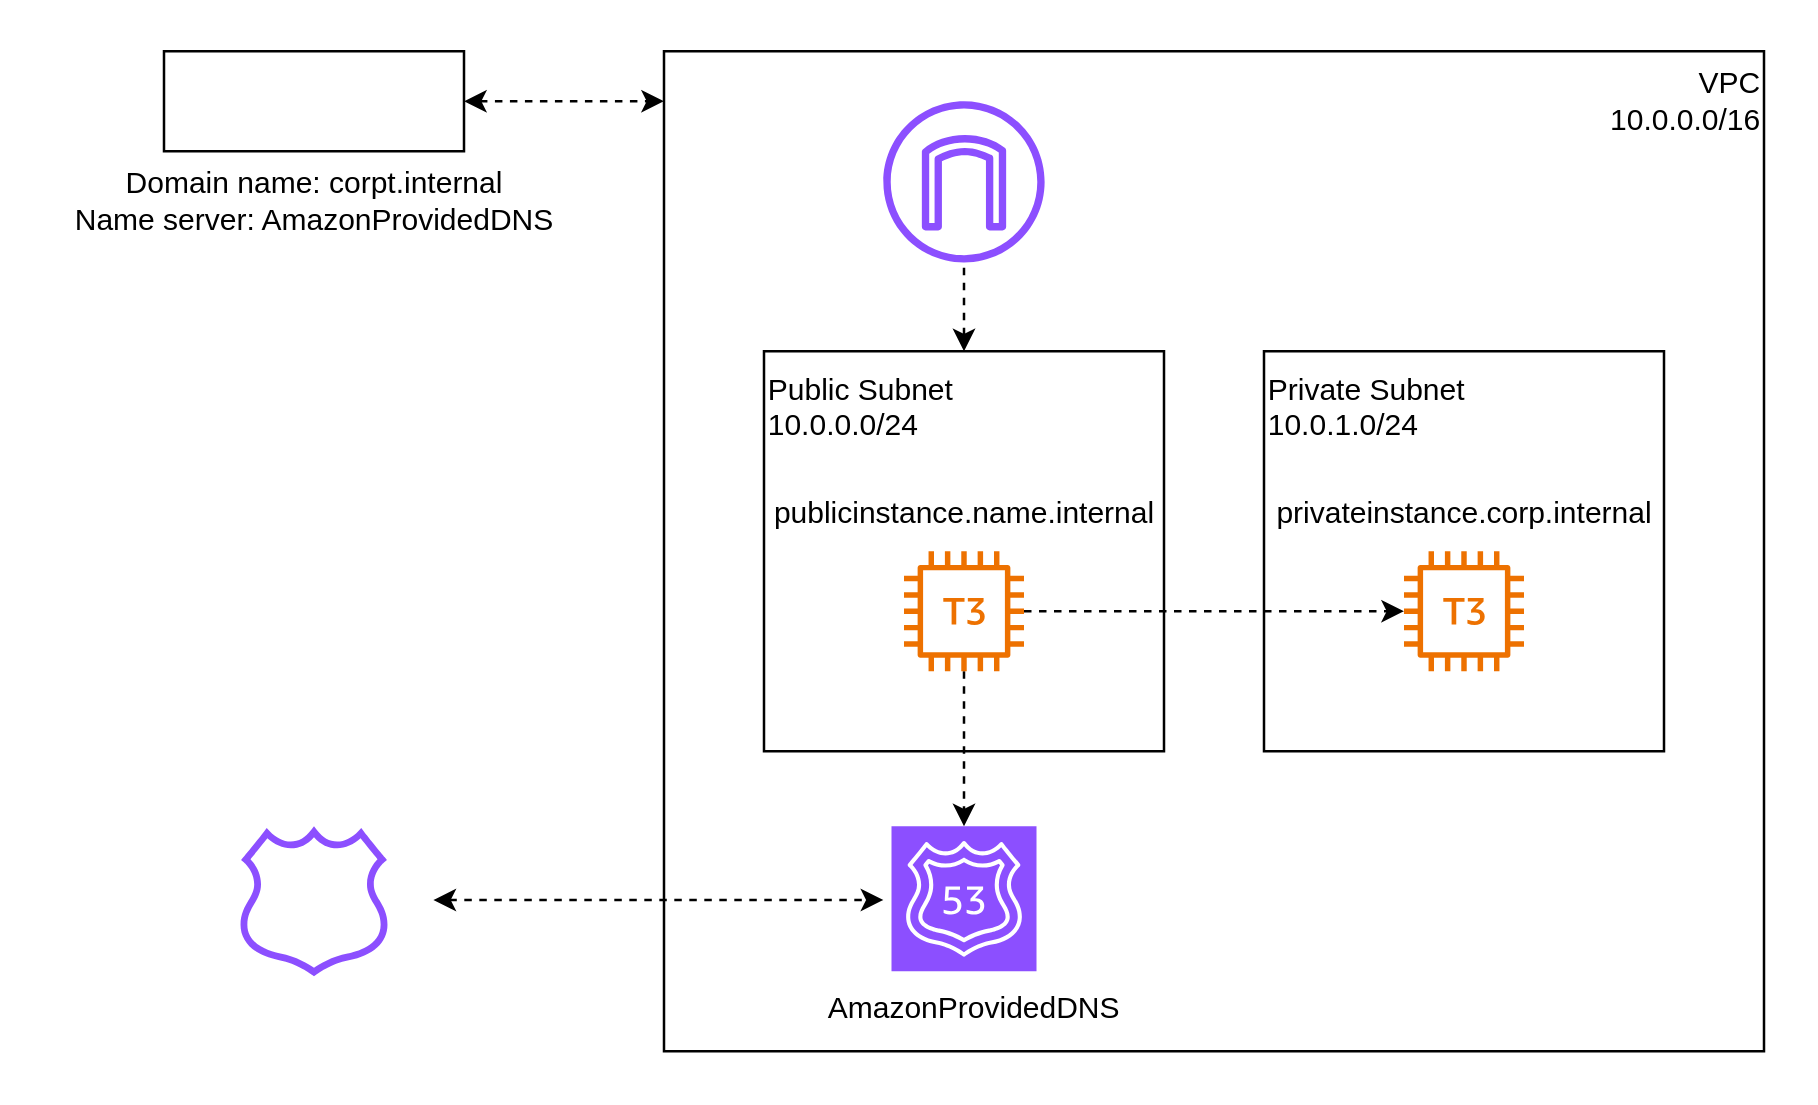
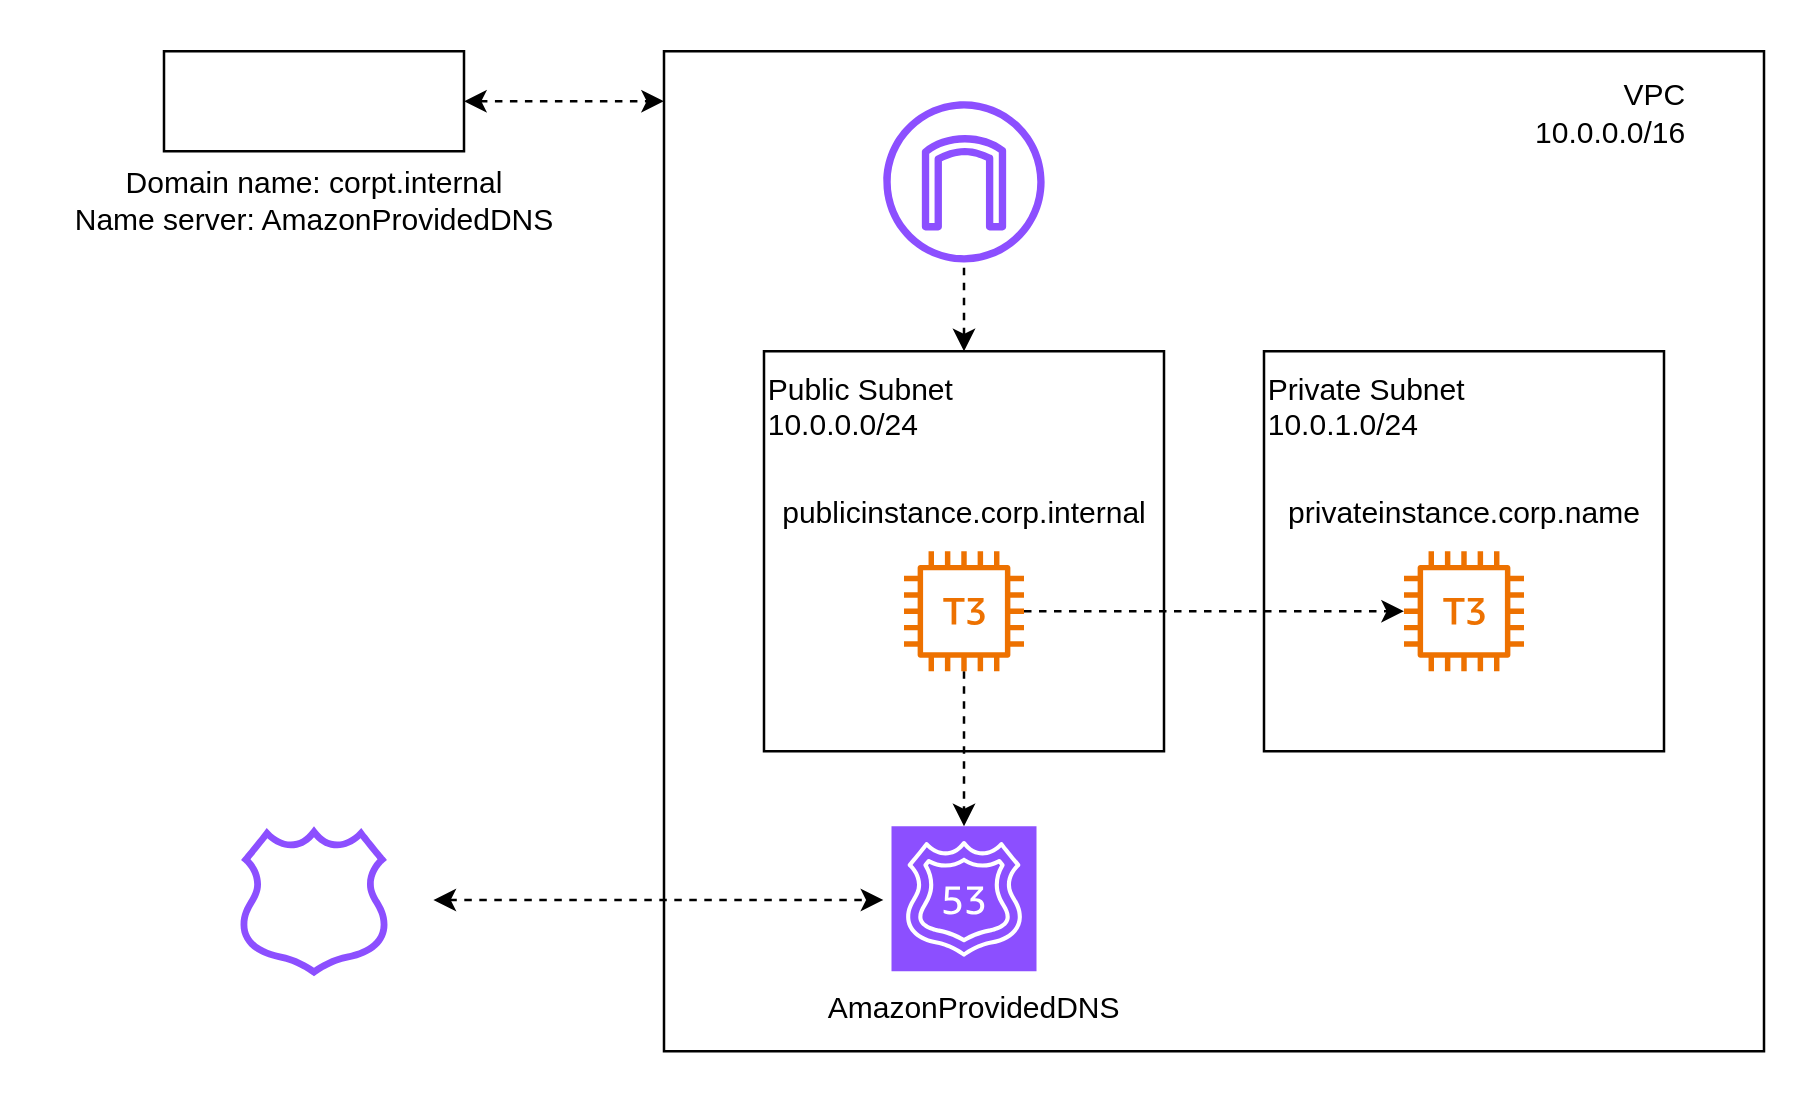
  <mxCell id="0" />
  <mxCell id="1" parent="0" />
  <mxCell id="2" value="" style="whiteSpace=wrap;html=1;fillColor=none;" vertex="1" parent="1"><mxGeometry x="265" y="20" width="440" height="400" as="geometry" /></mxCell>
- <mxCell id="3" value="VPC&lt;div&gt;10.0.0.0/16&lt;/div&gt;" style="text;html=1;align=right;verticalAlign=middle;resizable=0;points=[];autosize=1;strokeColor=none;fillColor=none;" vertex="1" parent="1"><mxGeometry x="625" y="20" width="80" height="40" as="geometry" /></mxCell>
+ <mxCell id="3" value="VPC&lt;div&gt;10.0.0.0/16&lt;/div&gt;" style="text;html=1;align=right;verticalAlign=middle;resizable=0;points=[];autosize=1;strokeColor=none;fillColor=none;" vertex="1" parent="1"><mxGeometry x="595" y="25" width="80" height="40" as="geometry" /></mxCell>
  <mxCell id="4" value="" style="whiteSpace=wrap;html=1;fillColor=none;" vertex="1" parent="1"><mxGeometry x="305" y="140" width="160" height="160" as="geometry" /></mxCell>
  <mxCell id="5" value="" style="whiteSpace=wrap;html=1;fillColor=none;" vertex="1" parent="1"><mxGeometry x="505" y="140" width="160" height="160" as="geometry" /></mxCell>
  <mxCell id="6" value="Public Subnet&lt;div&gt;10.0.0.0/24&lt;/div&gt;&lt;div&gt;&lt;div&gt;&lt;span style=&quot;color: rgba(0, 0, 0, 0); font-family: monospace; font-size: 0px;&quot;&gt;%3CmxGraphModel%3E%3Croot%3E%3CmxCell%20id%3D%220%22%2F%3E%3CmxCell%20id%3D%221%22%20parent%3D%220%22%2F%3E%3CmxCell%20id%3D%222%22%20value%3D%22VPC%26lt%3Bdiv%26gt%3B10.0.0.0%2F16%26lt%3B%2Fdiv%26gt%3B%22%20style%3D%22text%3Bhtml%3D1%3Balign%3Dleft%3BverticalAlign%3Dmiddle%3Bresizable%3D0%3Bpoints%3D%5B%5D%3Bautosize%3D1%3BstrokeColor%3Dnone%3BfillColor%3Dnone%3B%22%20vertex%3D%221%22%20parent%3D%221%22%3E%3CmxGeometry%20x%3D%22280%22%20y%3D%22200%22%20width%3D%2280%22%20height%3D%2240%22%20as%3D%22geometry%22%2F%3E%3C%2FmxCell%3E%3C%2Froot%3E%3C%2FmxGraphModel%3&lt;/span&gt;&lt;span style=&quot;background-color: transparent; font-size: 0px;&quot;&gt;&lt;font face=&quot;monospace&quot; color=&quot;rgba(0, 0, 0, 0)&quot;&gt;10.0.0.0/16&lt;/font&gt;&lt;/span&gt;&lt;span style=&quot;background-color: transparent; color: light-dark(rgb(0, 0, 0), rgb(255, 255, 255)); font-size: 0px;&quot;&gt;&lt;font face=&quot;monospace&quot; color=&quot;rgba(0, 0, 0, 0)&quot;&gt;10.0.0.0/16&lt;/font&gt;&lt;/span&gt;&lt;span style=&quot;background-color: transparent; color: rgba(0, 0, 0, 0); font-family: monospace; font-size: 0px;&quot;&gt;10.0.0.0/&lt;/span&gt;&lt;/div&gt;&lt;/div&gt;" style="text;html=1;align=left;verticalAlign=middle;resizable=0;points=[];autosize=1;strokeColor=none;fillColor=none;" vertex="1" parent="1"><mxGeometry x="305" y="140" width="100" height="60" as="geometry" /></mxCell>
  <mxCell id="7" value="Private Subnet&lt;div&gt;10.0.1.0/24&lt;/div&gt;&lt;div&gt;&lt;div&gt;&lt;span style=&quot;color: rgba(0, 0, 0, 0); font-family: monospace; font-size: 0px;&quot;&gt;%3CmxGraphModel%3E%3Croot%3E%3CmxCell%20id%3D%220%22%2F%3E%3CmxCell%20id%3D%221%22%20parent%3D%220%22%2F%3E%3CmxCell%20id%3D%222%22%20value%3D%22VPC%26lt%3Bdiv%26gt%3B10.0.0.0%2F16%26lt%3B%2Fdiv%26gt%3B%22%20style%3D%22text%3Bhtml%3D1%3Balign%3Dleft%3BverticalAlign%3Dmiddle%3Bresizable%3D0%3Bpoints%3D%5B%5D%3Bautosize%3D1%3BstrokeColor%3Dnone%3BfillColor%3Dnone%3B%22%20vertex%3D%221%22%20parent%3D%221%22%3E%3CmxGeometry%20x%3D%22280%22%20y%3D%22200%22%20width%3D%2280%22%20height%3D%2240%22%20as%3D%22geometry%22%2F%3E%3C%2FmxCell%3E%3C%2Froot%3E%3C%2FmxGraphModel%3&lt;/span&gt;&lt;span style=&quot;background-color: transparent; font-size: 0px;&quot;&gt;&lt;font face=&quot;monospace&quot; color=&quot;rgba(0, 0, 0, 0)&quot;&gt;10.0.0.0/16&lt;/font&gt;&lt;/span&gt;&lt;span style=&quot;background-color: transparent; color: light-dark(rgb(0, 0, 0), rgb(255, 255, 255)); font-size: 0px;&quot;&gt;&lt;font face=&quot;monospace&quot; color=&quot;rgba(0, 0, 0, 0)&quot;&gt;10.0.0.0/16&lt;/font&gt;&lt;/span&gt;&lt;span style=&quot;background-color: transparent; color: rgba(0, 0, 0, 0); font-family: monospace; font-size: 0px;&quot;&gt;10.0.0.0/&lt;/span&gt;&lt;/div&gt;&lt;/div&gt;" style="text;html=1;align=left;verticalAlign=middle;resizable=0;points=[];autosize=1;strokeColor=none;fillColor=none;" vertex="1" parent="1"><mxGeometry x="505" y="140" width="100" height="60" as="geometry" /></mxCell>
  <mxCell id="8" value="" style="sketch=0;outlineConnect=0;fontColor=#232F3E;gradientColor=none;fillColor=#ED7100;strokeColor=none;dashed=0;verticalLabelPosition=bottom;verticalAlign=top;align=center;html=1;fontSize=12;fontStyle=0;aspect=fixed;pointerEvents=1;shape=mxgraph.aws4.t3_instance;" vertex="1" parent="1"><mxGeometry x="561" y="220" width="48" height="48" as="geometry" /></mxCell>
  <mxCell id="9" style="edgeStyle=orthogonalEdgeStyle;rounded=0;orthogonalLoop=1;jettySize=auto;html=1;dashed=1;" edge="1" parent="1" source="11" target="8"><mxGeometry relative="1" as="geometry" /></mxCell>
  <mxCell id="10" style="edgeStyle=orthogonalEdgeStyle;rounded=0;orthogonalLoop=1;jettySize=auto;html=1;dashed=1;" edge="1" parent="1" source="11" target="16"><mxGeometry relative="1" as="geometry" /></mxCell>
  <mxCell id="11" value="" style="sketch=0;outlineConnect=0;fontColor=#232F3E;gradientColor=none;fillColor=#ED7100;strokeColor=none;dashed=0;verticalLabelPosition=bottom;verticalAlign=top;align=center;html=1;fontSize=12;fontStyle=0;aspect=fixed;pointerEvents=1;shape=mxgraph.aws4.t3_instance;" vertex="1" parent="1"><mxGeometry x="361" y="220" width="48" height="48" as="geometry" /></mxCell>
- <mxCell id="12" value="publicinstance.name.internal" style="text;html=1;align=center;verticalAlign=middle;resizable=0;points=[];autosize=1;strokeColor=none;fillColor=none;" vertex="1" parent="1"><mxGeometry x="300" y="190" width="170" height="30" as="geometry" /></mxCell>
- <mxCell id="13" value="privateinstance.corp.internal" style="text;html=1;align=center;verticalAlign=middle;resizable=0;points=[];autosize=1;strokeColor=none;fillColor=none;" vertex="1" parent="1"><mxGeometry x="500" y="190" width="170" height="30" as="geometry" /></mxCell>
+ <mxCell id="12" value="publicinstance.corp.internal" style="text;html=1;align=center;verticalAlign=middle;resizable=0;points=[];autosize=1;strokeColor=none;fillColor=none;" vertex="1" parent="1"><mxGeometry x="300" y="190" width="170" height="30" as="geometry" /></mxCell>
+ <mxCell id="13" value="privateinstance.corp.name" style="text;html=1;align=center;verticalAlign=middle;resizable=0;points=[];autosize=1;strokeColor=none;fillColor=none;" vertex="1" parent="1"><mxGeometry x="500" y="190" width="170" height="30" as="geometry" /></mxCell>
  <mxCell id="14" value="" style="sketch=0;outlineConnect=0;fontColor=#232F3E;gradientColor=none;fillColor=#8C4FFF;strokeColor=none;dashed=0;verticalLabelPosition=bottom;verticalAlign=top;align=center;html=1;fontSize=12;fontStyle=0;aspect=fixed;pointerEvents=1;shape=mxgraph.aws4.internet_gateway;" vertex="1" parent="1"><mxGeometry x="352.75" y="40" width="64.5" height="64.5" as="geometry" /></mxCell>
  <mxCell id="15" value="" style="edgeStyle=none;orthogonalLoop=1;jettySize=auto;html=1;rounded=0;dashed=1;startArrow=classic;startFill=1;endArrow=none;endFill=0;" edge="1" parent="1" source="4" target="14"><mxGeometry width="100" relative="1" as="geometry"><mxPoint x="85" y="50" as="sourcePoint" /><mxPoint x="185" y="50" as="targetPoint" /><Array as="points" /></mxGeometry></mxCell>
  <mxCell id="16" value="" style="sketch=0;points=[[0,0,0],[0.25,0,0],[0.5,0,0],[0.75,0,0],[1,0,0],[0,1,0],[0.25,1,0],[0.5,1,0],[0.75,1,0],[1,1,0],[0,0.25,0],[0,0.5,0],[0,0.75,0],[1,0.25,0],[1,0.5,0],[1,0.75,0]];outlineConnect=0;fontColor=#232F3E;fillColor=#8C4FFF;strokeColor=#ffffff;dashed=1;verticalLabelPosition=bottom;verticalAlign=top;align=center;html=1;fontSize=12;fontStyle=0;aspect=fixed;shape=mxgraph.aws4.resourceIcon;resIcon=mxgraph.aws4.route_53;" vertex="1" parent="1"><mxGeometry x="356" y="330" width="58" height="58" as="geometry" /></mxCell>
  <mxCell id="17" value="AmazonProvidedDNS" style="text;html=1;align=left;verticalAlign=middle;resizable=0;points=[];autosize=1;strokeColor=none;fillColor=none;" vertex="1" parent="1"><mxGeometry x="329" y="388" width="140" height="30" as="geometry" /></mxCell>
  <mxCell id="18" value="" style="whiteSpace=wrap;html=1;fillColor=none;" vertex="1" parent="1"><mxGeometry x="65" y="20" width="120" height="40" as="geometry" /></mxCell>
  <mxCell id="19" style="edgeStyle=orthogonalEdgeStyle;rounded=0;orthogonalLoop=1;jettySize=auto;html=1;entryX=0;entryY=0.05;entryDx=0;entryDy=0;entryPerimeter=0;startArrow=classic;startFill=1;dashed=1;" edge="1" parent="1" source="18" target="2"><mxGeometry relative="1" as="geometry" /></mxCell>
  <mxCell id="20" value="" style="sketch=0;outlineConnect=0;fontColor=#232F3E;gradientColor=none;fillColor=#8C4FFF;strokeColor=none;dashed=0;verticalLabelPosition=bottom;verticalAlign=top;align=center;html=1;fontSize=12;fontStyle=0;aspect=fixed;pointerEvents=1;shape=mxgraph.aws4.hosted_zone;" vertex="1" parent="1"><mxGeometry x="94.61" y="330" width="60.78" height="60" as="geometry" /></mxCell>
  <mxCell id="21" style="edgeStyle=orthogonalEdgeStyle;rounded=0;orthogonalLoop=1;jettySize=auto;html=1;startArrow=classic;startFill=1;dashed=1;" edge="1" parent="1"><mxGeometry relative="1" as="geometry"><mxPoint x="172.75" y="359.5" as="sourcePoint" /><mxPoint x="352.75" y="359.5" as="targetPoint" /></mxGeometry></mxCell>
  <mxCell id="22" value="Domain name: corpt.internal&lt;div&gt;Name server: AmazonProvidedDNS&lt;/div&gt;" style="text;html=1;align=center;verticalAlign=middle;resizable=0;points=[];autosize=1;strokeColor=none;fillColor=none;" vertex="1" parent="1"><mxGeometry x="20" y="60" width="210" height="40" as="geometry" /></mxCell>
